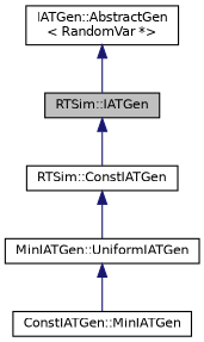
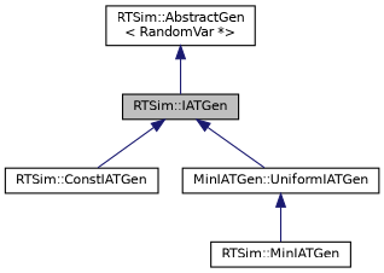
  digraph {
    node [color=black fillcolor=white fontname=Helvetica fontsize=10 shape=record style=filled]
    edge [color=midnightblue dir=back fontname=Helvetica fontsize=10 labelfontname=Helvetica labelfontsize=10 style=solid]
    n1 [fillcolor=grey75 fontcolor=black height=0.2 label="RTSim::IATGen" width=0.4]
    n2 [height=0.2 label="RTSim::ConstIATGen" width=0.4]
    n3 [height=0.2 label="MinIATGen::UniformIATGen" width=0.4]
-   n4 [height=0.2 label="ConstIATGen::MinIATGen" width=0.4]
-   n5 [height=0.2 label="IATGen::AbstractGen\l\< RandomVar *\>" width=0.4]
+   n4 [height=0.2 label="RTSim::MinIATGen" width=0.4]
+   n5 [height=0.2 label="RTSim::AbstractGen\l\< RandomVar *\>" width=0.4]
    n1 -> n2
-   n2 -> n3
+   n1 -> n3
    n3 -> n4
    n5 -> n1
  }
